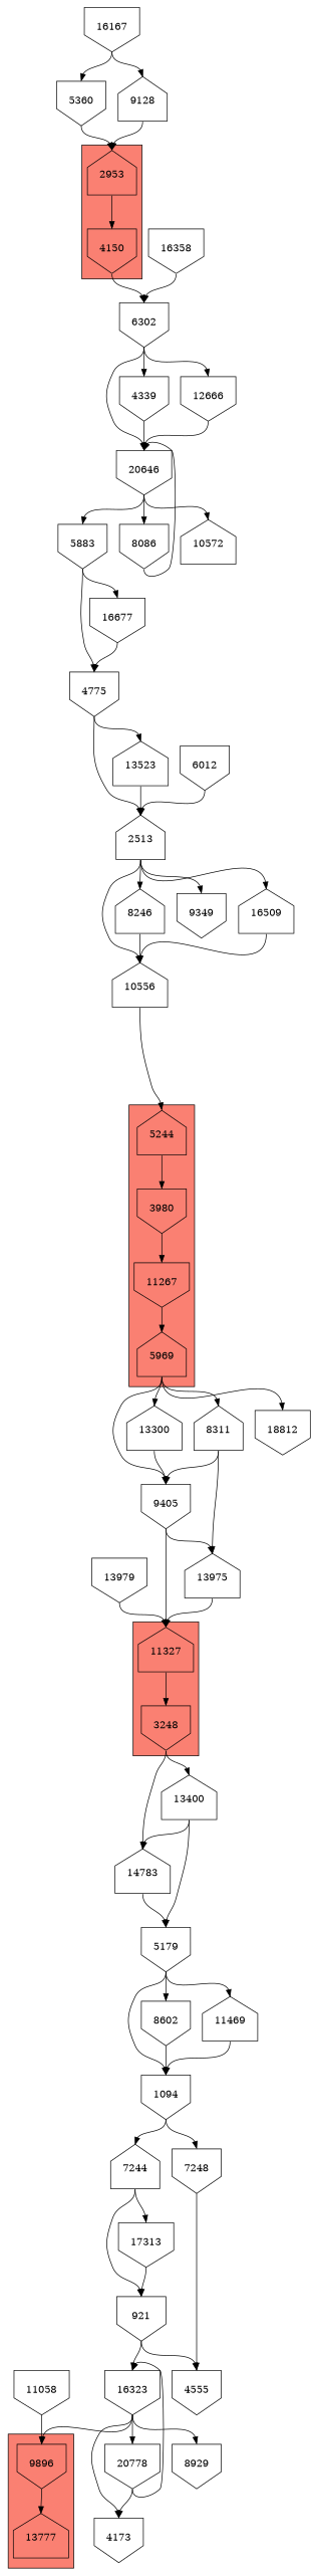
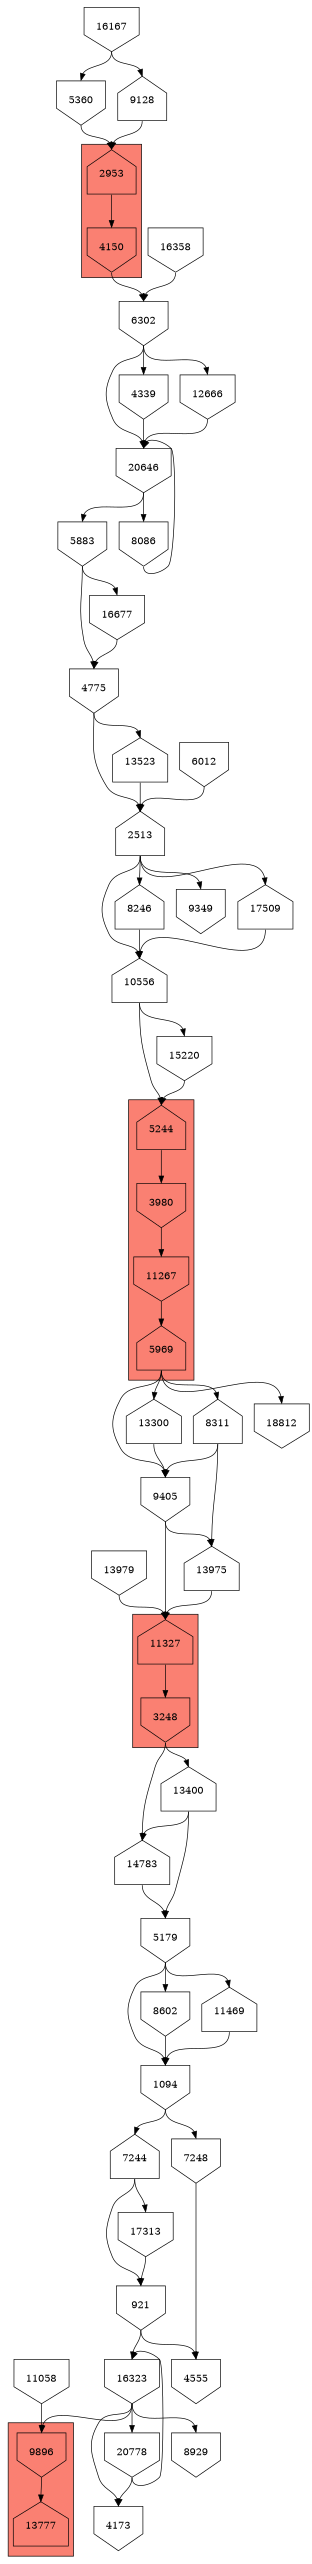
  digraph {
    node [shape=invhouse]
    edge [headport=n tailport=s]
    5244 [height=1 shape=house width=1]
    n2 [height=1 label=3980 width=1]
    11267 [height=1 width=1]
    5969 [height=1 shape=house width=1]
    11327 [height=1 shape=house width=1]
    3248 [height=1 width=1]
    9896 [height=1 width=1]
    13777 [height=1 shape=house width=1]
    2953 [height=1 shape=house width=1]
    4150 [height=1 width=1]
    8311 [height=1 shape=house width=1]
    9405 [height=1 width=1]
    13300 [height=1 shape=house width=1]
    18812 [height=1 width=1]
    13400 [height=1 shape=house width=1]
    14783 [height=1 shape=house width=1]
    6302 [height=1 width=1]
    13975 [height=1 shape=house width=1]
    5179 [height=1 width=1]
    20646 [height=1 width=1]
    4339 [height=1 width=1]
    12666 [height=1 width=1]
    1094 [height=1 width=1]
    8602 [height=1 width=1]
    11469 [height=1 shape=house width=1]
    7244 [height=1 shape=house width=1]
    7248 [height=1 width=1]
    921 [height=1 width=1]
    17313 [height=1 width=1]
    4555 [height=1 width=1]
    16323 [height=1 width=1]
    4173 [height=1 width=1]
    20778 [height=1 width=1]
    8929 [height=1 width=1]
    11058 [height=1 width=1]
    13979 [height=1 width=1]
    10556 [height=1 shape=house width=1]
+   15220 [height=1 width=1]
    2513 [height=1 shape=house width=1]
    8246 [height=1 shape=house width=1]
    9349 [height=1 width=1]
-   17509 [height=1 shape=house width=1 label=16509]
+   17509 [height=1 shape=house width=1]
    4775 [height=1 width=1]
    13523 [height=1 shape=house width=1]
    5883 [height=1 width=1]
    16677 [height=1 width=1]
    n47 [height=1 label=8086 width=1]
-   10572 [height=1 shape=house width=1]
    5360 [height=1 width=1]
    16167 [height=1 width=1]
    9128 [height=1 shape=house width=1]
    16358 [height=1 width=1]
    6012 [height=1 width=1]
    subgraph cluster_1 {
      fillcolor=salmon
      style=filled
      5244
      n2
      11267
      5969
    }
    subgraph cluster_2 {
      fillcolor=salmon
      style=filled
      11327
      3248
    }
    subgraph cluster_3 {
      fillcolor=salmon
      style=filled
      9896
      13777
    }
    subgraph cluster_4 {
      fillcolor=salmon
      style=filled
      2953
      4150
    }
    5244 -> n2
    n2 -> 11267
    11267 -> 5969
    5969 -> 8311
    5969 -> 9405
    5969 -> 13300
    5969 -> 18812
    11327 -> 3248
    3248 -> 13400
    3248 -> 14783
    9896 -> 13777
    2953 -> 4150
    4150 -> 6302
    8311 -> 9405
    8311 -> 13975
    9405 -> 11327
    9405 -> 13975
    13300 -> 9405
    13400 -> 14783
    13400 -> 5179
    14783 -> 5179
    6302 -> 20646
    6302 -> 4339
    6302 -> 12666
    13975 -> 11327
    5179 -> 1094
    5179 -> 8602
    5179 -> 11469
    20646 -> 5883
    20646 -> n47
-   20646 -> 10572
    4339 -> 20646
    12666 -> 20646
    1094 -> 7244
    1094 -> 7248
    8602 -> 1094
    11469 -> 1094
    7244 -> 921
    7244 -> 17313
    7248 -> 4555
    921 -> 4555
    921 -> 16323
    17313 -> 921
    16323 -> 9896
    16323 -> 4173
    16323 -> 20778
    16323 -> 8929
    20778 -> 16323
    20778 -> 4173
    11058 -> 9896
    13979 -> 11327
    10556 -> 5244
+   10556 -> 15220
+   15220 -> 5244
    2513 -> 10556
    2513 -> 8246
    2513 -> 9349
    2513 -> 17509
    8246 -> 10556
    17509 -> 10556
    4775 -> 2513
    4775 -> 13523
    13523 -> 2513
    5883 -> 4775
    5883 -> 16677
    16677 -> 4775
    n47 -> 20646
    5360 -> 2953
    16167 -> 5360
    16167 -> 9128
    9128 -> 2953
    16358 -> 6302
    6012 -> 2513
  }
